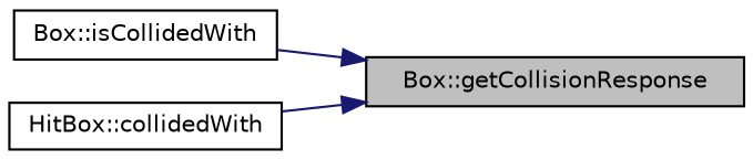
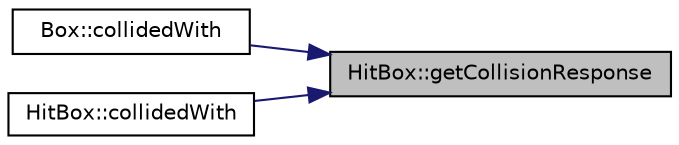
  digraph {
    fontname="DejaVu Sans"
    rankdir=RL
    node [color=black fillcolor=white fontname="DejaVu Sans" fontsize=10 shape=record style=filled]
    edge [color=midnightblue dir=back fontname="DejaVu Sans" fontsize=10 labelfontname=Helvetica labelfontsize=10 style=solid]
-   n1 [fillcolor=grey75 fontcolor=black height=0.2 label="Box::getCollisionResponse" width=0.4]
-   n2 [height=0.2 label="Box::isCollidedWith" width=0.4]
+   n1 [fillcolor=grey75 fontcolor=black height=0.2 label="HitBox::getCollisionResponse" width=0.4]
+   n2 [height=0.2 label="Box::collidedWith" width=0.4]
    n3 [height=0.2 label="HitBox::collidedWith" width=0.4]
    n1 -> n2
    n1 -> n3
  }
